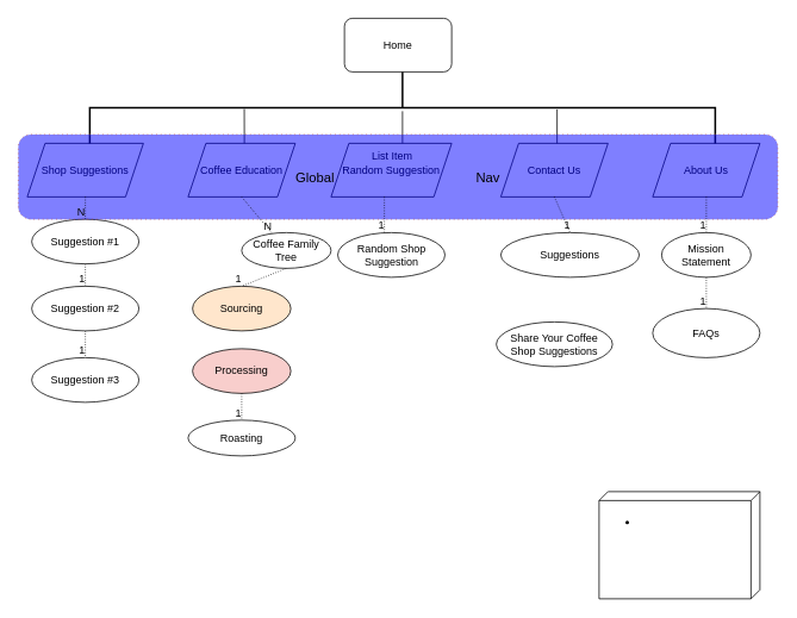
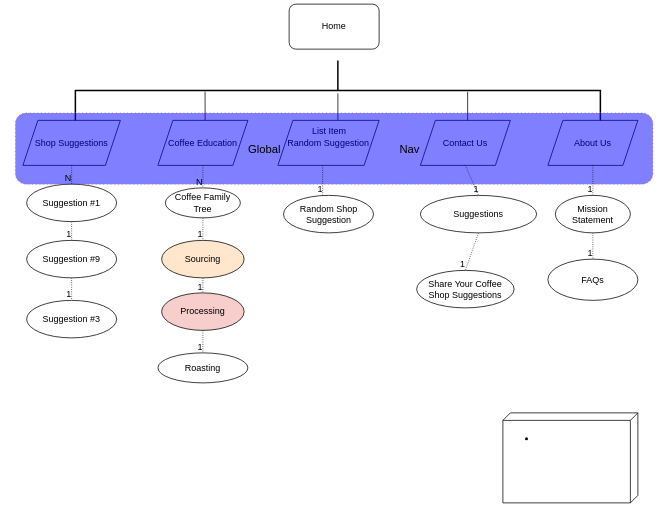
  <mxCell id="0" />
  <mxCell id="1" parent="0" />
- <mxCell id="2" value="Home" style="rounded=1;whiteSpace=wrap;html=1;" vertex="1" parent="1"><mxGeometry x="385" y="20" width="120" height="60" as="geometry" /></mxCell>
+ <mxCell id="2" value="Home" style="rounded=1;whiteSpace=wrap;html=1;" vertex="1" parent="1"><mxGeometry x="385" y="5" width="120" height="60" as="geometry" /></mxCell>
  <mxCell id="3" value="About Us" style="shape=parallelogram;perimeter=parallelogramPerimeter;whiteSpace=wrap;html=1;fixedSize=1;" vertex="1" parent="1"><mxGeometry x="730" y="160" width="120" height="60" as="geometry" /></mxCell>
  <mxCell id="4" value="Contact Us" style="shape=parallelogram;perimeter=parallelogramPerimeter;whiteSpace=wrap;html=1;fixedSize=1;" vertex="1" parent="1"><mxGeometry x="560" y="160" width="120" height="60" as="geometry" /></mxCell>
  <mxCell id="5" value="Random Suggestion&lt;br&gt;" style="shape=parallelogram;perimeter=parallelogramPerimeter;whiteSpace=wrap;html=1;fixedSize=1;" vertex="1" parent="1"><mxGeometry x="370" y="160" width="135" height="60" as="geometry" /></mxCell>
  <mxCell id="6" value="Coffee Education" style="shape=parallelogram;perimeter=parallelogramPerimeter;whiteSpace=wrap;html=1;fixedSize=1;" vertex="1" parent="1"><mxGeometry x="210" y="160" width="120" height="60" as="geometry" /></mxCell>
  <mxCell id="7" value="Shop Suggestions" style="shape=parallelogram;perimeter=parallelogramPerimeter;whiteSpace=wrap;html=1;fixedSize=1;" vertex="1" parent="1"><mxGeometry x="30" y="160" width="130" height="60" as="geometry" /></mxCell>
- <mxCell id="8" value="Coffee Family Tree" style="ellipse;whiteSpace=wrap;html=1;" vertex="1" parent="1"><mxGeometry x="270" y="260" width="100" height="40" as="geometry" /></mxCell>
+ <mxCell id="8" value="Coffee Family Tree" style="ellipse;whiteSpace=wrap;html=1;" vertex="1" parent="1"><mxGeometry x="220" y="250" width="100" height="40" as="geometry" /></mxCell>
  <mxCell id="9" value="Sourcing" style="ellipse;whiteSpace=wrap;html=1;fillColor=#ffe6cc;" vertex="1" parent="1"><mxGeometry x="215" y="320" width="110" height="50" as="geometry" /></mxCell>
  <mxCell id="10" value="Processing" style="ellipse;whiteSpace=wrap;html=1;fillColor=#f8cecc;" vertex="1" parent="1"><mxGeometry x="215" y="390" width="110" height="50" as="geometry" /></mxCell>
  <mxCell id="11" value="Roasting" style="ellipse;whiteSpace=wrap;html=1;" vertex="1" parent="1"><mxGeometry x="210" y="470" width="120" height="40" as="geometry" /></mxCell>
  <mxCell id="12" value="Random Shop Suggestion" style="ellipse;whiteSpace=wrap;html=1;" vertex="1" parent="1"><mxGeometry x="377.5" y="260" width="120" height="50" as="geometry" /></mxCell>
  <mxCell id="13" value="Suggestions" style="ellipse;whiteSpace=wrap;html=1;" vertex="1" parent="1"><mxGeometry x="560" y="260" width="155" height="50" as="geometry" /></mxCell>
  <mxCell id="14" value="Share Your Coffee Shop Suggestions" style="ellipse;whiteSpace=wrap;html=1;" vertex="1" parent="1"><mxGeometry x="555" y="360" width="130" height="50" as="geometry" /></mxCell>
  <mxCell id="15" value="Mission Statement" style="ellipse;whiteSpace=wrap;html=1;" vertex="1" parent="1"><mxGeometry x="740" y="260" width="100" height="50" as="geometry" /></mxCell>
  <mxCell id="16" value="FAQs" style="ellipse;whiteSpace=wrap;html=1;" vertex="1" parent="1"><mxGeometry x="730" y="345" width="120" height="55" as="geometry" /></mxCell>
  <mxCell id="17" value="Suggestion #1" style="ellipse;whiteSpace=wrap;html=1;" vertex="1" parent="1"><mxGeometry x="35" y="245" width="120" height="50" as="geometry" /></mxCell>
- <mxCell id="18" value="Suggestion #2" style="ellipse;whiteSpace=wrap;html=1;" vertex="1" parent="1"><mxGeometry x="35" y="320" width="120" height="50" as="geometry" /></mxCell>
+ <mxCell id="18" value="Suggestion #9" style="ellipse;whiteSpace=wrap;html=1;" vertex="1" parent="1"><mxGeometry x="35" y="320" width="120" height="50" as="geometry" /></mxCell>
  <mxCell id="19" value="Suggestion #3" style="ellipse;whiteSpace=wrap;html=1;" vertex="1" parent="1"><mxGeometry x="35" y="400" width="120" height="50" as="geometry" /></mxCell>
  <mxCell id="20" value="List Item" style="text;strokeColor=none;fillColor=none;align=left;verticalAlign=top;spacingLeft=4;spacingRight=4;overflow=hidden;rotatable=0;points=[[0,0.5],[1,0.5]];portConstraint=eastwest;" vertex="1" parent="1"><mxGeometry x="410" y="160" width="60" height="26" as="geometry" /></mxCell>
  <mxCell id="21" value="" style="strokeWidth=2;html=1;shape=mxgraph.flowchart.annotation_2;align=left;labelPosition=right;pointerEvents=1;direction=south;" vertex="1" parent="1"><mxGeometry x="100" y="80" width="700" height="80" as="geometry" /></mxCell>
  <mxCell id="22" value="" style="endArrow=none;html=1;entryX=0.52;entryY=0.753;entryDx=0;entryDy=0;entryPerimeter=0;" edge="1" parent="1" target="21"><mxGeometry width="50" height="50" relative="1" as="geometry"><mxPoint x="273" y="160" as="sourcePoint" /><mxPoint x="470" y="140" as="targetPoint" /></mxGeometry></mxCell>
  <mxCell id="23" value="" style="endArrow=none;html=1;entryX=0.55;entryY=0.5;entryDx=0;entryDy=0;entryPerimeter=0;exitX=1;exitY=0.5;exitDx=0;exitDy=0;exitPerimeter=0;" edge="1" parent="1" source="21" target="21"><mxGeometry width="50" height="50" relative="1" as="geometry"><mxPoint x="420" y="190" as="sourcePoint" /><mxPoint x="470" y="140" as="targetPoint" /><Array as="points"><mxPoint x="450" y="124" /></Array></mxGeometry></mxCell>
  <mxCell id="24" value="" style="endArrow=none;html=1;" edge="1" parent="1"><mxGeometry width="50" height="50" relative="1" as="geometry"><mxPoint x="623" y="160" as="sourcePoint" /><mxPoint x="623" y="122" as="targetPoint" /></mxGeometry></mxCell>
  <mxCell id="25" value="&lt;font style=&quot;font-size: 15px&quot;&gt;Global&amp;nbsp; &amp;nbsp; &amp;nbsp; &amp;nbsp; &amp;nbsp; &amp;nbsp; &amp;nbsp; &amp;nbsp; &amp;nbsp; &amp;nbsp; &amp;nbsp; &amp;nbsp; &amp;nbsp; &amp;nbsp; &amp;nbsp; &amp;nbsp; &amp;nbsp; &amp;nbsp; &amp;nbsp; Nav&lt;/font&gt;" style="shape=ext;rounded=1;html=1;whiteSpace=wrap;dashed=1;dashPattern=1 4;fillOpacity=50;margin=0;align=center;strokeColor=#b85450;fillColor=#0000FF;" vertex="1" parent="1"><mxGeometry y="150" width="850" height="95" as="geometry" x="20" /></mxCell>
  <mxCell id="26" value="" style="endArrow=none;html=1;rounded=0;dashed=1;dashPattern=1 2;exitX=0.5;exitY=1;exitDx=0;exitDy=0;" edge="1" parent="1" source="6" target="8"><mxGeometry relative="1" as="geometry"><mxPoint x="440" y="360" as="sourcePoint" /><mxPoint x="600" y="360" as="targetPoint" /></mxGeometry></mxCell>
  <mxCell id="27" value="N" style="resizable=0;html=1;align=right;verticalAlign=bottom;" connectable="0" vertex="1" parent="26"><mxGeometry x="1" relative="1" as="geometry" /></mxCell>
  <mxCell id="28" value="" style="endArrow=none;html=1;rounded=0;dashed=1;dashPattern=1 2;exitX=0.5;exitY=1;exitDx=0;exitDy=0;entryX=0.5;entryY=0;entryDx=0;entryDy=0;" edge="1" parent="1" source="7" target="17"><mxGeometry relative="1" as="geometry"><mxPoint x="440" y="360" as="sourcePoint" /><mxPoint x="90" y="240" as="targetPoint" /></mxGeometry></mxCell>
  <mxCell id="29" value="N" style="resizable=0;html=1;align=right;verticalAlign=bottom;" connectable="0" vertex="1" parent="28"><mxGeometry x="1" relative="1" as="geometry" /></mxCell>
  <mxCell id="30" value="" style="endArrow=none;html=1;rounded=0;dashed=1;dashPattern=1 2;exitX=0.5;exitY=1;exitDx=0;exitDy=0;entryX=0.5;entryY=0;entryDx=0;entryDy=0;" edge="1" parent="1" source="17" target="18"><mxGeometry relative="1" as="geometry"><mxPoint x="440" y="360" as="sourcePoint" /><mxPoint x="600" y="360" as="targetPoint" /></mxGeometry></mxCell>
  <mxCell id="31" value="1" style="resizable=0;html=1;align=right;verticalAlign=bottom;" connectable="0" vertex="1" parent="30"><mxGeometry x="1" relative="1" as="geometry" /></mxCell>
  <mxCell id="32" value="" style="endArrow=none;html=1;rounded=0;dashed=1;dashPattern=1 2;exitX=0.5;exitY=1;exitDx=0;exitDy=0;entryX=0.5;entryY=0;entryDx=0;entryDy=0;" edge="1" parent="1" source="18" target="19"><mxGeometry relative="1" as="geometry"><mxPoint x="440" y="360" as="sourcePoint" /><mxPoint x="600" y="360" as="targetPoint" /></mxGeometry></mxCell>
  <mxCell id="33" value="1" style="resizable=0;html=1;align=right;verticalAlign=bottom;" connectable="0" vertex="1" parent="32"><mxGeometry x="1" relative="1" as="geometry" /></mxCell>
  <mxCell id="34" value="" style="endArrow=none;html=1;rounded=0;dashed=1;dashPattern=1 2;exitX=0.5;exitY=1;exitDx=0;exitDy=0;entryX=0.5;entryY=0;entryDx=0;entryDy=0;" edge="1" parent="1" source="8" target="9"><mxGeometry relative="1" as="geometry"><mxPoint x="440" y="360" as="sourcePoint" /><mxPoint x="600" y="360" as="targetPoint" /></mxGeometry></mxCell>
  <mxCell id="35" value="1" style="resizable=0;html=1;align=right;verticalAlign=bottom;" connectable="0" vertex="1" parent="34"><mxGeometry x="1" relative="1" as="geometry" /></mxCell>
+ <mxCell id="36" value="" style="endArrow=none;html=1;rounded=0;dashed=1;dashPattern=1 2;exitX=0.5;exitY=1;exitDx=0;exitDy=0;entryX=0.5;entryY=0;entryDx=0;entryDy=0;" edge="1" parent="1" source="9" target="10"><mxGeometry relative="1" as="geometry"><mxPoint x="440" y="360" as="sourcePoint" /><mxPoint x="600" y="360" as="targetPoint" /></mxGeometry></mxCell>
+ <mxCell id="37" value="1" style="resizable=0;html=1;align=right;verticalAlign=bottom;" connectable="0" vertex="1" parent="36"><mxGeometry x="1" relative="1" as="geometry" /></mxCell>
  <mxCell id="38" value="" style="endArrow=none;html=1;rounded=0;dashed=1;dashPattern=1 2;exitX=0.5;exitY=1;exitDx=0;exitDy=0;entryX=0.5;entryY=0;entryDx=0;entryDy=0;" edge="1" parent="1" source="10" target="11"><mxGeometry relative="1" as="geometry"><mxPoint x="440" y="360" as="sourcePoint" /><mxPoint x="600" y="360" as="targetPoint" /></mxGeometry></mxCell>
  <mxCell id="39" value="1" style="resizable=0;html=1;align=right;verticalAlign=bottom;" connectable="0" vertex="1" parent="38"><mxGeometry x="1" relative="1" as="geometry" /></mxCell>
  <mxCell id="40" value="" style="endArrow=none;html=1;rounded=0;dashed=1;dashPattern=1 2;exitX=1.75;exitY=0.529;exitDx=0;exitDy=0;exitPerimeter=0;entryX=2.25;entryY=0.529;entryDx=0;entryDy=0;entryPerimeter=0;" edge="1" parent="1" source="21" target="21"><mxGeometry relative="1" as="geometry"><mxPoint x="440" y="360" as="sourcePoint" /><mxPoint x="600" y="360" as="targetPoint" /></mxGeometry></mxCell>
  <mxCell id="41" value="1" style="resizable=0;html=1;align=right;verticalAlign=bottom;" connectable="0" vertex="1" parent="40"><mxGeometry x="1" relative="1" as="geometry" /></mxCell>
  <mxCell id="42" value="" style="endArrow=none;html=1;rounded=0;dashed=1;dashPattern=1 2;exitX=0.5;exitY=1;exitDx=0;exitDy=0;entryX=0.5;entryY=0;entryDx=0;entryDy=0;" edge="1" parent="1" source="4" target="13"><mxGeometry relative="1" as="geometry"><mxPoint x="440" y="360" as="sourcePoint" /><mxPoint x="600" y="360" as="targetPoint" /></mxGeometry></mxCell>
  <mxCell id="43" value="1" style="resizable=0;html=1;align=right;verticalAlign=bottom;" connectable="0" vertex="1" parent="42"><mxGeometry x="1" relative="1" as="geometry" /></mxCell>
+ <mxCell id="44" value="" style="endArrow=none;html=1;rounded=0;dashed=1;dashPattern=1 2;exitX=0.5;exitY=1;exitDx=0;exitDy=0;entryX=0.5;entryY=0;entryDx=0;entryDy=0;" edge="1" parent="1" source="13" target="14"><mxGeometry relative="1" as="geometry"><mxPoint x="440" y="360" as="sourcePoint" /><mxPoint x="600" y="360" as="targetPoint" /></mxGeometry></mxCell>
+ <mxCell id="45" value="1" style="resizable=0;html=1;align=right;verticalAlign=bottom;" connectable="0" vertex="1" parent="44"><mxGeometry x="1" relative="1" as="geometry" /></mxCell>
  <mxCell id="46" value="" style="endArrow=none;html=1;rounded=0;dashed=1;dashPattern=1 2;exitX=0.5;exitY=1;exitDx=0;exitDy=0;entryX=0.5;entryY=0;entryDx=0;entryDy=0;" edge="1" parent="1" source="3" target="15"><mxGeometry relative="1" as="geometry"><mxPoint x="440" y="360" as="sourcePoint" /><mxPoint x="600" y="360" as="targetPoint" /></mxGeometry></mxCell>
  <mxCell id="47" value="1" style="resizable=0;html=1;align=right;verticalAlign=bottom;" connectable="0" vertex="1" parent="46"><mxGeometry x="1" relative="1" as="geometry" /></mxCell>
  <mxCell id="48" value="" style="endArrow=none;html=1;rounded=0;dashed=1;dashPattern=1 2;exitX=0.5;exitY=1;exitDx=0;exitDy=0;entryX=0.5;entryY=0;entryDx=0;entryDy=0;" edge="1" parent="1" source="15" target="16"><mxGeometry relative="1" as="geometry"><mxPoint x="440" y="360" as="sourcePoint" /><mxPoint x="600" y="360" as="targetPoint" /></mxGeometry></mxCell>
  <mxCell id="49" value="1" style="resizable=0;html=1;align=right;verticalAlign=bottom;" connectable="0" vertex="1" parent="48"><mxGeometry x="1" relative="1" as="geometry" /></mxCell>
  <mxCell id="50" value="&lt;ul&gt;&lt;li&gt;&lt;br&gt;&lt;/li&gt;&lt;/ul&gt;" style="verticalAlign=top;align=left;spacingTop=8;spacingLeft=2;spacingRight=12;shape=cube;size=10;direction=south;fontStyle=4;html=1;fillColor=#FFFFFF;" vertex="1" parent="1"><mxGeometry x="670" y="550" width="180" height="120" as="geometry" /></mxCell>
